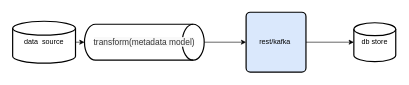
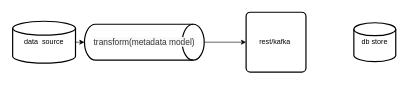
  <mxCell id="0" />
  <mxCell id="1" parent="0" />
  <mxCell id="2" style="edgeStyle=orthogonalEdgeStyle;rounded=0;orthogonalLoop=1;jettySize=auto;html=1;exitX=1;exitY=0.5;exitDx=0;exitDy=0;exitPerimeter=0;entryX=0;entryY=0.5;entryDx=0;entryDy=0;entryPerimeter=0;" edge="1" parent="1" source="3" target="5"><mxGeometry relative="1" as="geometry" /></mxCell>
  <mxCell id="3" value="data &amp;nbsp;source" style="strokeWidth=2;html=1;shape=mxgraph.flowchart.database;whiteSpace=wrap;" vertex="1" parent="1"><mxGeometry x="20" y="35" width="105" height="70" as="geometry" /></mxCell>
  <mxCell id="4" style="edgeStyle=orthogonalEdgeStyle;rounded=0;orthogonalLoop=1;jettySize=auto;html=1;exitX=1;exitY=0.5;exitDx=0;exitDy=0;exitPerimeter=0;entryX=0;entryY=0.5;entryDx=0;entryDy=0;" edge="1" parent="1" source="5" target="8"><mxGeometry relative="1" as="geometry" /></mxCell>
  <mxCell id="5" value="&lt;span style=&quot;text-align: start; caret-color: rgb(51, 51, 51); color: rgb(51, 51, 51); font-family: Arial, &amp;quot;PingFang SC&amp;quot;, &amp;quot;Hiragino Sans GB&amp;quot;, STHeiti, &amp;quot;Microsoft YaHei&amp;quot;, &amp;quot;WenQuanYi Micro Hei&amp;quot;, sans-serif; font-size: 14px; background-color: rgb(249, 249, 249);&quot;&gt;transform(metadata model)&lt;/span&gt;" style="strokeWidth=2;html=1;shape=mxgraph.flowchart.direct_data;whiteSpace=wrap;" vertex="1" parent="1"><mxGeometry x="140" y="40" width="200" height="60" as="geometry" /></mxCell>
  <mxCell id="6" value="db store" style="strokeWidth=2;html=1;shape=mxgraph.flowchart.database;whiteSpace=wrap;" vertex="1" parent="1"><mxGeometry x="590" y="37.5" width="70" height="65" as="geometry" /></mxCell>
- <mxCell id="7" style="edgeStyle=orthogonalEdgeStyle;rounded=0;orthogonalLoop=1;jettySize=auto;html=1;exitX=1;exitY=0.5;exitDx=0;exitDy=0;entryX=0;entryY=0.5;entryDx=0;entryDy=0;entryPerimeter=0;" edge="1" parent="1" source="8" target="6"><mxGeometry relative="1" as="geometry" /></mxCell>
- <mxCell id="8" value="rest/kafka&amp;nbsp;" style="rounded=1;whiteSpace=wrap;html=1;absoluteArcSize=1;arcSize=14;strokeWidth=2;fillColor=#dae8fc;" vertex="1" parent="1"><mxGeometry x="410" y="20" width="100" height="100" as="geometry" /></mxCell>
+ <mxCell id="8" value="rest/kafka&amp;nbsp;" style="rounded=1;whiteSpace=wrap;html=1;absoluteArcSize=1;arcSize=14;strokeWidth=2;" vertex="1" parent="1"><mxGeometry x="410" y="20" width="100" height="100" as="geometry" /></mxCell>
